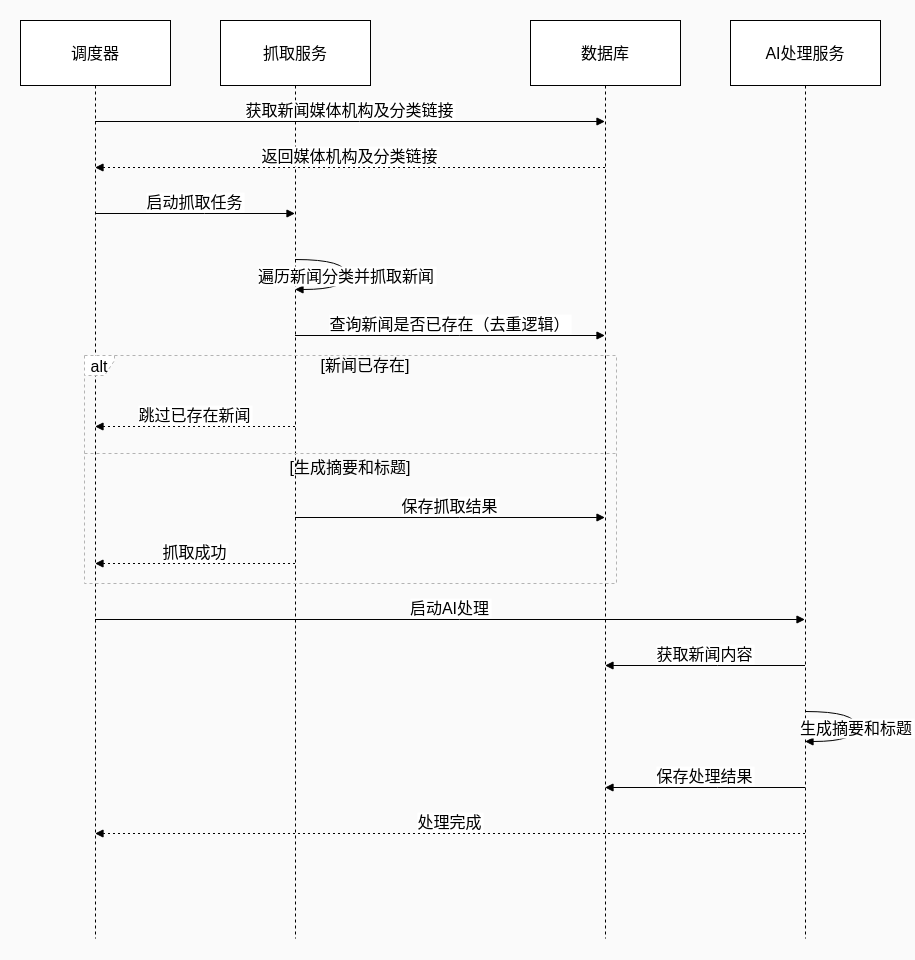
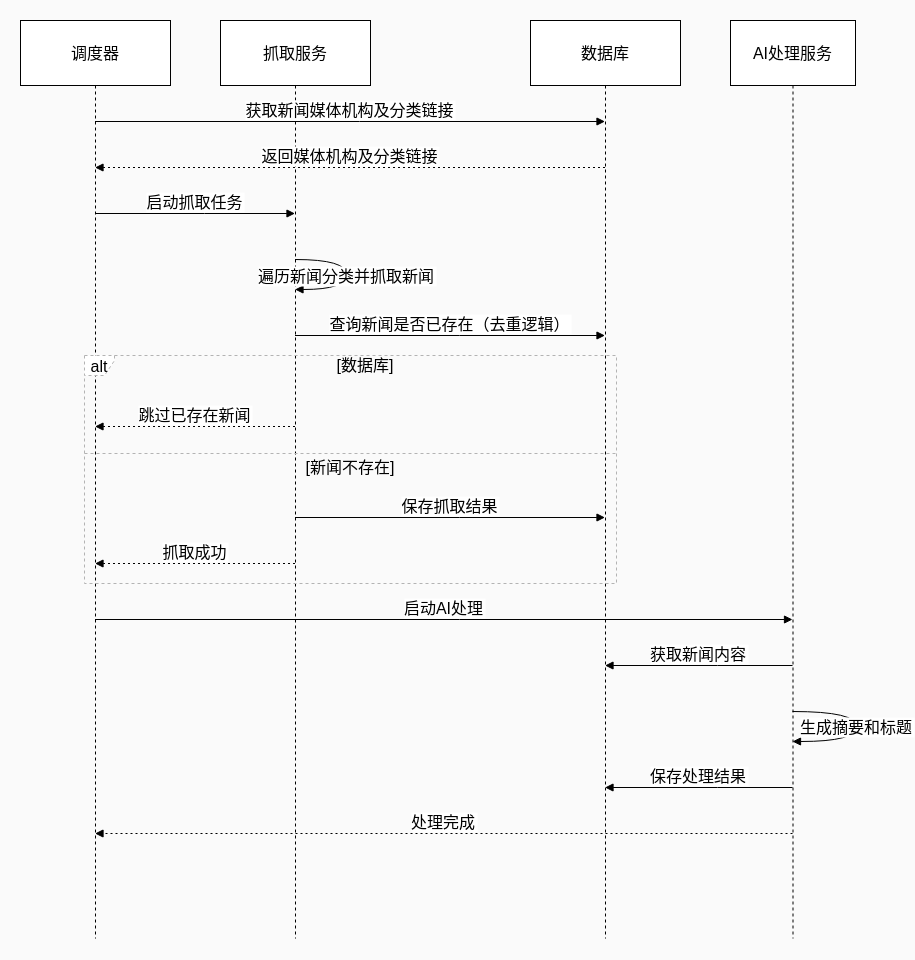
  <mxCell id="0" />
  <mxCell id="1" parent="0" />
  <mxCell id="2" value="调度器" style="shape=umlLifeline;perimeter=lifelinePerimeter;whiteSpace=wrap;container=1;dropTarget=0;collapsible=0;recursiveResize=0;outlineConnect=0;portConstraint=eastwest;newEdgeStyle={&quot;edgeStyle&quot;:&quot;elbowEdgeStyle&quot;,&quot;elbow&quot;:&quot;vertical&quot;,&quot;curved&quot;:0,&quot;rounded&quot;:0};size=65;fontSize=16;" parent="1" vertex="1"><mxGeometry x="20" y="20" width="150" height="918" as="geometry" /></mxCell>
  <mxCell id="3" value="抓取服务" style="shape=umlLifeline;perimeter=lifelinePerimeter;whiteSpace=wrap;container=1;dropTarget=0;collapsible=0;recursiveResize=0;outlineConnect=0;portConstraint=eastwest;newEdgeStyle={&quot;edgeStyle&quot;:&quot;elbowEdgeStyle&quot;,&quot;elbow&quot;:&quot;vertical&quot;,&quot;curved&quot;:0,&quot;rounded&quot;:0};size=65;fontSize=16;" parent="1" vertex="1"><mxGeometry x="220" y="20" width="150" height="918" as="geometry" /></mxCell>
  <mxCell id="4" value="数据库" style="shape=umlLifeline;perimeter=lifelinePerimeter;whiteSpace=wrap;container=1;dropTarget=0;collapsible=0;recursiveResize=0;outlineConnect=0;portConstraint=eastwest;newEdgeStyle={&quot;edgeStyle&quot;:&quot;elbowEdgeStyle&quot;,&quot;elbow&quot;:&quot;vertical&quot;,&quot;curved&quot;:0,&quot;rounded&quot;:0};size=65;fontSize=16;" parent="1" vertex="1"><mxGeometry x="530" y="20" width="150" height="918" as="geometry" /></mxCell>
- <mxCell id="5" value="AI处理服务" style="shape=umlLifeline;perimeter=lifelinePerimeter;whiteSpace=wrap;container=1;dropTarget=0;collapsible=0;recursiveResize=0;outlineConnect=0;portConstraint=eastwest;newEdgeStyle={&quot;edgeStyle&quot;:&quot;elbowEdgeStyle&quot;,&quot;elbow&quot;:&quot;vertical&quot;,&quot;curved&quot;:0,&quot;rounded&quot;:0};size=65;fontSize=16;" parent="1" vertex="1"><mxGeometry x="730" y="20" width="150" height="918" as="geometry" /></mxCell>
+ <mxCell id="5" value="AI处理服务" style="shape=umlLifeline;perimeter=lifelinePerimeter;whiteSpace=wrap;container=1;dropTarget=0;collapsible=0;recursiveResize=0;outlineConnect=0;portConstraint=eastwest;newEdgeStyle={&quot;edgeStyle&quot;:&quot;elbowEdgeStyle&quot;,&quot;elbow&quot;:&quot;vertical&quot;,&quot;curved&quot;:0,&quot;rounded&quot;:0};size=65;fontSize=16;" parent="1" vertex="1"><mxGeometry x="730" y="20" width="125" height="918" as="geometry" /></mxCell>
  <mxCell id="6" value="alt" style="shape=umlFrame;dashed=1;pointerEvents=0;dropTarget=0;strokeColor=#B3B3B3;height=20;width=30;fontSize=16;" parent="1" vertex="1"><mxGeometry x="84" y="355" width="532" height="228" as="geometry" /></mxCell>
- <mxCell id="7" value="[新闻已存在]" style="text;strokeColor=none;fillColor=none;align=center;verticalAlign=middle;whiteSpace=wrap;fontSize=16;" parent="6" vertex="1"><mxGeometry x="30" width="502" height="20" as="geometry" /></mxCell>
- <mxCell id="8" value="[生成摘要和标题]" style="shape=line;dashed=1;whiteSpace=wrap;verticalAlign=top;labelPosition=center;verticalLabelPosition=middle;align=center;strokeColor=#B3B3B3;fontSize=16;" parent="6" vertex="1"><mxGeometry y="96" width="532" height="4" as="geometry" /></mxCell>
+ <mxCell id="7" value="[数据库]" style="text;strokeColor=none;fillColor=none;align=center;verticalAlign=middle;whiteSpace=wrap;fontSize=16;" parent="6" vertex="1"><mxGeometry x="30" width="502" height="20" as="geometry" /></mxCell>
+ <mxCell id="8" value="[新闻不存在]" style="shape=line;dashed=1;whiteSpace=wrap;verticalAlign=top;labelPosition=center;verticalLabelPosition=middle;align=center;strokeColor=#B3B3B3;fontSize=16;" parent="6" vertex="1"><mxGeometry y="96" width="532" height="4" as="geometry" /></mxCell>
  <mxCell id="9" value="获取新闻媒体机构及分类链接" style="verticalAlign=bottom;edgeStyle=elbowEdgeStyle;elbow=vertical;curved=0;rounded=0;endArrow=block;fontSize=16;" parent="1" source="2" target="4" edge="1"><mxGeometry relative="1" as="geometry"><Array as="points"><mxPoint x="359" y="121" /></Array></mxGeometry></mxCell>
  <mxCell id="10" value="返回媒体机构及分类链接" style="verticalAlign=bottom;edgeStyle=elbowEdgeStyle;elbow=vertical;curved=0;rounded=0;dashed=1;dashPattern=2 3;endArrow=block;fontSize=16;" parent="1" source="4" target="2" edge="1"><mxGeometry relative="1" as="geometry"><Array as="points"><mxPoint x="362" y="167" /></Array></mxGeometry></mxCell>
  <mxCell id="11" value="启动抓取任务" style="verticalAlign=bottom;edgeStyle=elbowEdgeStyle;elbow=vertical;curved=0;rounded=0;endArrow=block;fontSize=16;" parent="1" source="2" target="3" edge="1"><mxGeometry relative="1" as="geometry"><Array as="points"><mxPoint x="204" y="213" /></Array></mxGeometry></mxCell>
  <mxCell id="12" value="遍历新闻分类并抓取新闻" style="curved=1;endArrow=block;rounded=0;fontSize=16;" parent="1" source="3" target="3" edge="1"><mxGeometry relative="1" as="geometry"><Array as="points"><mxPoint x="346" y="259" /><mxPoint x="346" y="289" /></Array></mxGeometry></mxCell>
  <mxCell id="13" value="查询新闻是否已存在（去重逻辑）" style="verticalAlign=bottom;edgeStyle=elbowEdgeStyle;elbow=vertical;curved=0;rounded=0;endArrow=block;fontSize=16;" parent="1" source="3" target="4" edge="1"><mxGeometry relative="1" as="geometry"><Array as="points"><mxPoint x="459" y="335" /></Array></mxGeometry></mxCell>
  <mxCell id="14" value="跳过已存在新闻" style="verticalAlign=bottom;edgeStyle=elbowEdgeStyle;elbow=vertical;curved=0;rounded=0;dashed=1;dashPattern=2 3;endArrow=block;fontSize=16;" parent="1" source="3" target="2" edge="1"><mxGeometry relative="1" as="geometry"><Array as="points"><mxPoint x="207" y="426" /></Array></mxGeometry></mxCell>
  <mxCell id="15" value="保存抓取结果" style="verticalAlign=bottom;edgeStyle=elbowEdgeStyle;elbow=vertical;curved=0;rounded=0;endArrow=block;fontSize=16;" parent="1" source="3" target="4" edge="1"><mxGeometry relative="1" as="geometry"><Array as="points"><mxPoint x="459" y="517" /></Array></mxGeometry></mxCell>
  <mxCell id="16" value="抓取成功" style="verticalAlign=bottom;edgeStyle=elbowEdgeStyle;elbow=vertical;curved=0;rounded=0;dashed=1;dashPattern=2 3;endArrow=block;fontSize=16;" parent="1" source="3" target="2" edge="1"><mxGeometry relative="1" as="geometry"><Array as="points"><mxPoint x="207" y="563" /></Array></mxGeometry></mxCell>
  <mxCell id="17" value="启动AI处理" style="verticalAlign=bottom;edgeStyle=elbowEdgeStyle;elbow=vertical;curved=0;rounded=0;endArrow=block;fontSize=16;" parent="1" source="2" target="5" edge="1"><mxGeometry relative="1" as="geometry"><Array as="points"><mxPoint x="459" y="619" /></Array></mxGeometry></mxCell>
  <mxCell id="18" value="获取新闻内容" style="verticalAlign=bottom;edgeStyle=elbowEdgeStyle;elbow=vertical;curved=0;rounded=0;endArrow=block;fontSize=16;" parent="1" source="5" target="4" edge="1"><mxGeometry relative="1" as="geometry"><Array as="points"><mxPoint x="717" y="665" /></Array></mxGeometry></mxCell>
  <mxCell id="19" value="生成摘要和标题" style="curved=1;endArrow=block;rounded=0;fontSize=16;" parent="1" source="5" target="5" edge="1"><mxGeometry relative="1" as="geometry"><Array as="points"><mxPoint x="856" y="711" /><mxPoint x="856" y="741" /></Array></mxGeometry></mxCell>
  <mxCell id="20" value="保存处理结果" style="verticalAlign=bottom;edgeStyle=elbowEdgeStyle;elbow=vertical;curved=0;rounded=0;endArrow=block;fontSize=16;" parent="1" source="5" target="4" edge="1"><mxGeometry relative="1" as="geometry"><Array as="points"><mxPoint x="717" y="787" /></Array></mxGeometry></mxCell>
  <mxCell id="21" value="处理完成" style="verticalAlign=bottom;edgeStyle=elbowEdgeStyle;elbow=vertical;curved=0;rounded=0;dashed=1;dashPattern=2 3;endArrow=block;fontSize=16;" parent="1" source="5" target="2" edge="1"><mxGeometry relative="1" as="geometry"><Array as="points"><mxPoint x="462" y="833" /></Array></mxGeometry></mxCell>
